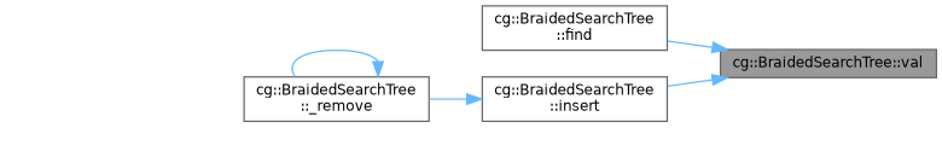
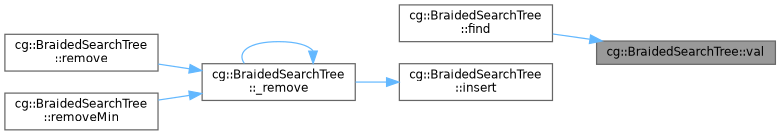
  digraph {
    rankdir=RL
    node [color=grey40 fillcolor=white fontname=Helvetica fontsize=10 shape=box style=filled]
    edge [color=steelblue1 dir=back fontname=Helvetica fontsize=10 labelfontname=Helvetica labelfontsize=10 style=solid]
    n1 [color=gray40 fillcolor=grey60 fontcolor=black height=0.2 label="cg::BraidedSearchTree::val" width=0.4]
    n2 [height=0.2 label="cg::BraidedSearchTree\l::find" width=0.4]
    n3 [height=0.2 label="cg::BraidedSearchTree\l::insert" width=0.4]
    n4 [height=0.2 label="cg::BraidedSearchTree\l::_remove" width=0.4]
+   n5 [height=0.2 label="cg::BraidedSearchTree\l::remove" width=0.4]
+   n6 [height=0.2 label="cg::BraidedSearchTree\l::removeMin" width=0.4]
    n1 -> n2
-   n1 -> n3
    n3 -> n4
    n4 -> n4
+   n4 -> n5
+   n4 -> n6
  }
